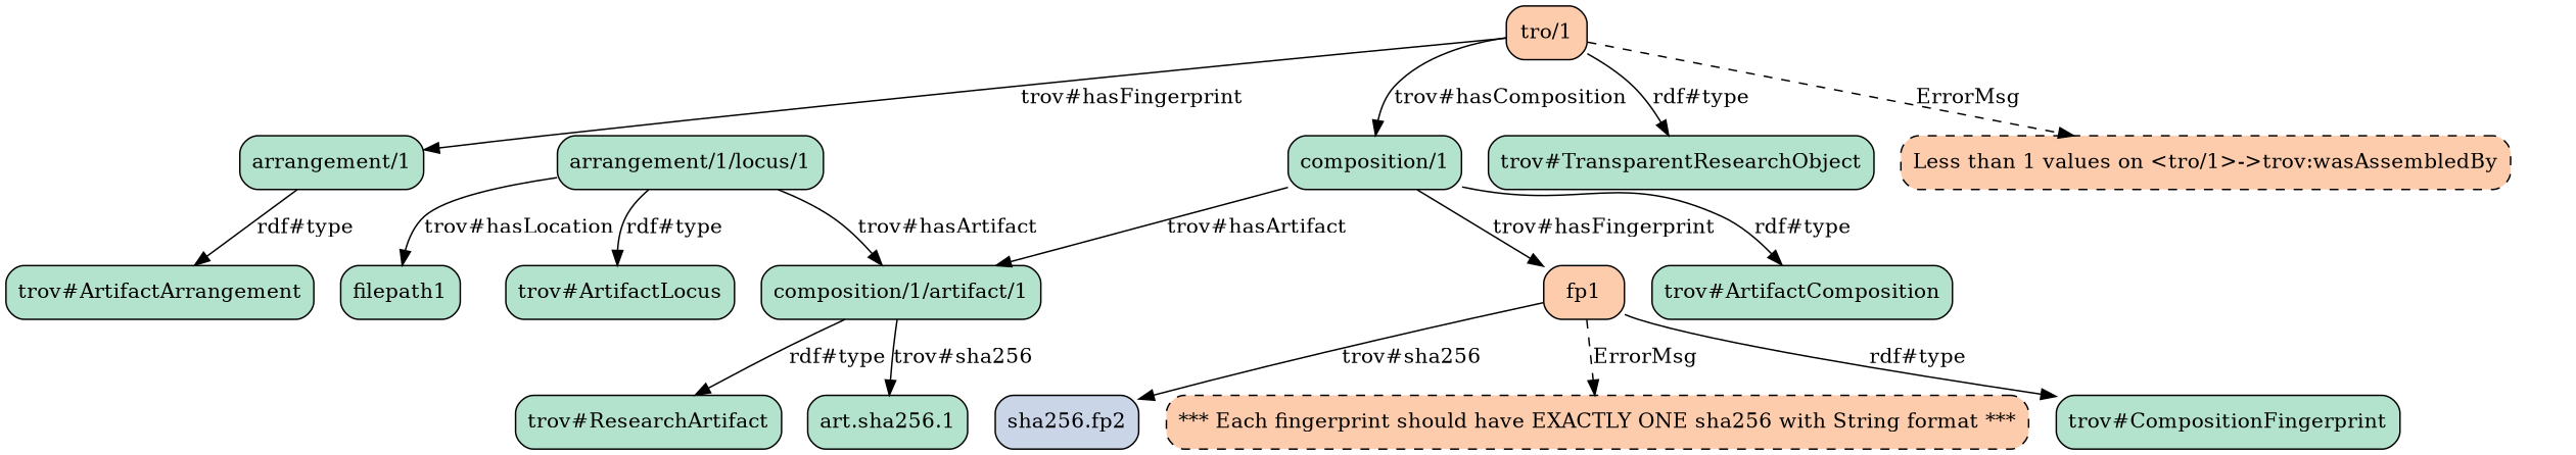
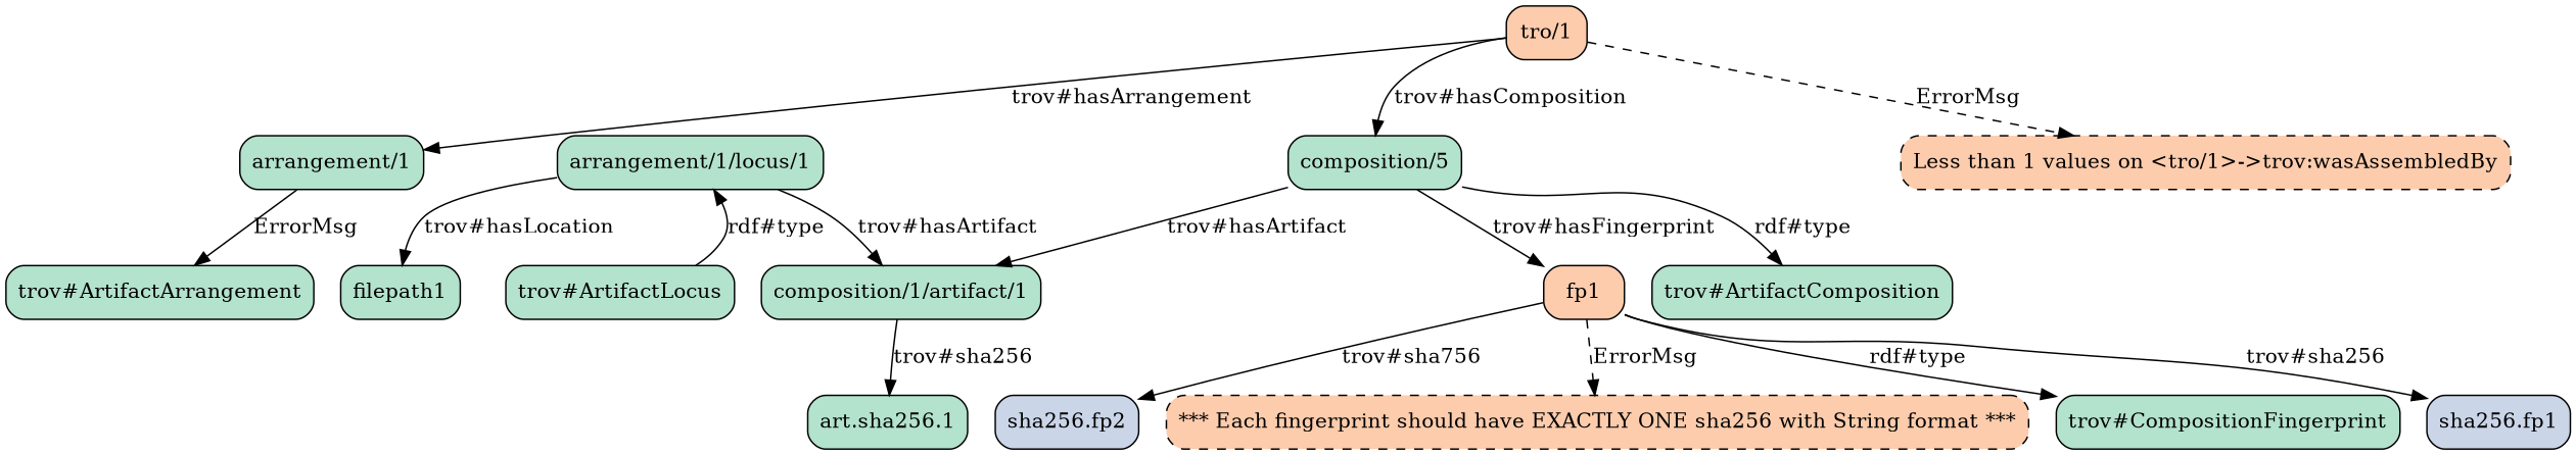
  strict digraph {
    node [fillcolor="#b3e2cd" shape=box style="filled, rounded"]
    "arrangement/1"
    "trov#ArtifactArrangement"
    "arrangement/1/locus/1"
    "trov#ArtifactLocus"
    "composition/1/artifact/1"
    filepath1
-   "trov#ResearchArtifact"
    "art.sha256.1"
-   "composition/1"
+   "composition/1" [label="composition/5"]
    "trov#ArtifactComposition"
    fp1 [fillcolor="#fdccac"]
    "trov#CompositionFingerprint"
+   "sha256.fp1" [fillcolor="#cbd5e8"]
    "sha256.fp2" [fillcolor="#cbd5e8"]
    "*** Each fingerprint should have EXACTLY ONE sha256 with String format ***" [fillcolor="#fdccac" style="filled, rounded, dashed"]
    "tro/1" [fillcolor="#fdccac"]
-   "trov#TransparentResearchObject"
    "Less than 1 values on <tro/1>->trov:wasAssembledBy" [fillcolor="#fdccac" style="filled, rounded, dashed"]
-   "arrangement/1" -> "trov#ArtifactArrangement" [label="rdf#type"]
-   "arrangement/1/locus/1" -> "trov#ArtifactLocus" [label="rdf#type"]
+   "arrangement/1" -> "trov#ArtifactArrangement" [label=ErrorMsg]
+   "trov#ArtifactLocus" -> "arrangement/1/locus/1" [label="rdf#type"]
    "arrangement/1/locus/1" -> "composition/1/artifact/1" [label="trov#hasArtifact"]
    "arrangement/1/locus/1" -> filepath1 [label="trov#hasLocation"]
-   "composition/1/artifact/1" -> "trov#ResearchArtifact" [label="rdf#type"]
    "composition/1/artifact/1" -> "art.sha256.1" [label="trov#sha256"]
    "composition/1" -> "composition/1/artifact/1" [label="trov#hasArtifact"]
    "composition/1" -> "trov#ArtifactComposition" [label="rdf#type"]
    "composition/1" -> fp1 [label="trov#hasFingerprint"]
    fp1 -> "trov#CompositionFingerprint" [label="rdf#type"]
-   fp1 -> "sha256.fp2" [label="trov#sha256"]
+   fp1 -> "sha256.fp1" [label="trov#sha256"]
+   fp1 -> "sha256.fp2" [label="trov#sha756"]
    fp1 -> "*** Each fingerprint should have EXACTLY ONE sha256 with String format ***" [label=ErrorMsg style=dashed]
-   "tro/1" -> "arrangement/1" [label="trov#hasFingerprint"]
+   "tro/1" -> "arrangement/1" [label="trov#hasArrangement"]
    "tro/1" -> "composition/1" [label="trov#hasComposition"]
-   "tro/1" -> "trov#TransparentResearchObject" [label="rdf#type"]
    "tro/1" -> "Less than 1 values on <tro/1>->trov:wasAssembledBy" [label=ErrorMsg style=dashed]
  }
